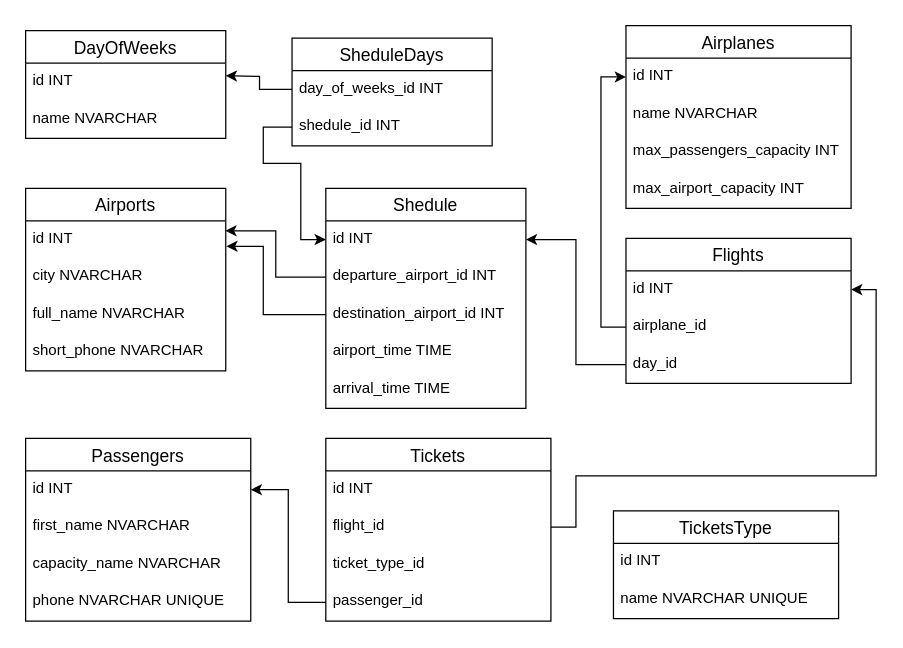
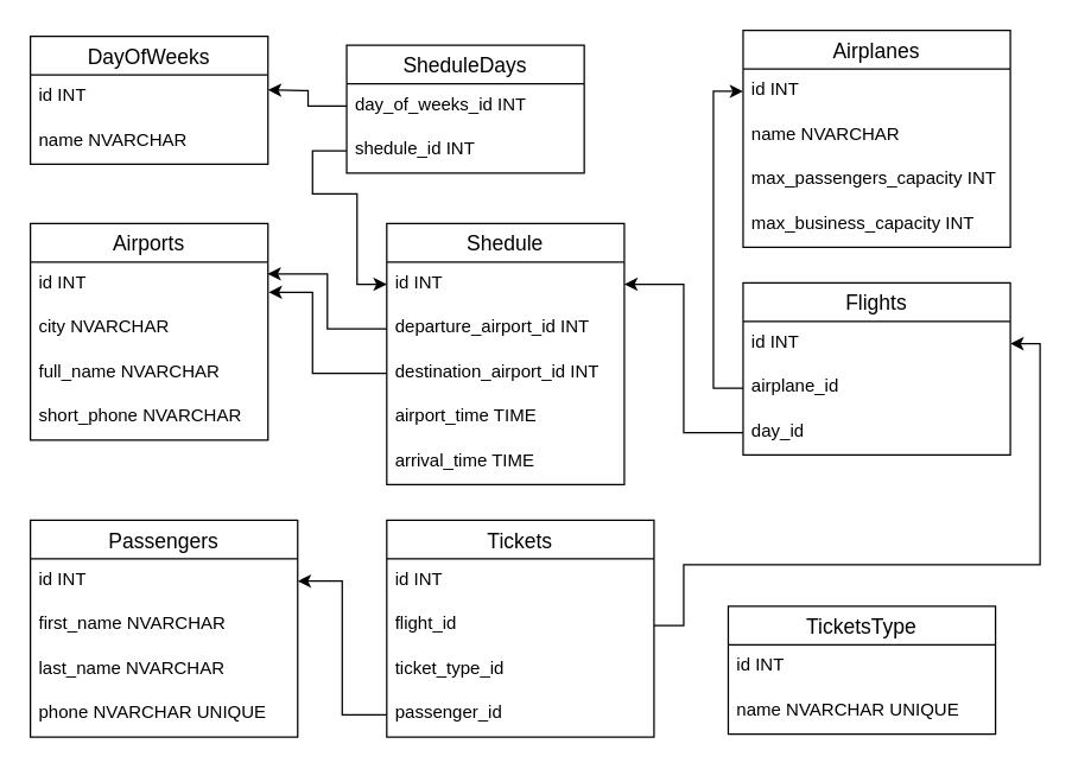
  <mxCell id="0" />
  <mxCell id="1" parent="0" />
  <mxCell id="2" value="Airports" style="swimlane;fontStyle=0;childLayout=stackLayout;horizontal=1;startSize=26;horizontalStack=0;resizeParent=1;resizeParentMax=0;resizeLast=0;collapsible=1;marginBottom=0;align=center;fontSize=14;" vertex="1" parent="1"><mxGeometry x="20" y="150" width="160" height="146" as="geometry" /></mxCell>
  <mxCell id="3" value="id INT" style="text;strokeColor=none;fillColor=none;spacingLeft=4;spacingRight=4;overflow=hidden;rotatable=0;points=[[0,0.5],[1,0.5]];portConstraint=eastwest;fontSize=12;whiteSpace=wrap;html=1;" vertex="1" parent="2"><mxGeometry y="26" width="160" height="30" as="geometry" /></mxCell>
  <mxCell id="4" value="city NVARCHAR" style="text;strokeColor=none;fillColor=none;spacingLeft=4;spacingRight=4;overflow=hidden;rotatable=0;points=[[0,0.5],[1,0.5]];portConstraint=eastwest;fontSize=12;whiteSpace=wrap;html=1;" vertex="1" parent="2"><mxGeometry y="56" width="160" height="30" as="geometry" /></mxCell>
  <mxCell id="5" value="full_name NVARCHAR" style="text;strokeColor=none;fillColor=none;spacingLeft=4;spacingRight=4;overflow=hidden;rotatable=0;points=[[0,0.5],[1,0.5]];portConstraint=eastwest;fontSize=12;whiteSpace=wrap;html=1;" vertex="1" parent="2"><mxGeometry y="86" width="160" height="30" as="geometry" /></mxCell>
  <mxCell id="6" value="short_phone NVARCHAR" style="text;strokeColor=none;fillColor=none;spacingLeft=4;spacingRight=4;overflow=hidden;rotatable=0;points=[[0,0.5],[1,0.5]];portConstraint=eastwest;fontSize=12;whiteSpace=wrap;html=1;" vertex="1" parent="2"><mxGeometry y="116" width="160" height="30" as="geometry" /></mxCell>
  <mxCell id="7" value="Shedule" style="swimlane;fontStyle=0;childLayout=stackLayout;horizontal=1;startSize=26;horizontalStack=0;resizeParent=1;resizeParentMax=0;resizeLast=0;collapsible=1;marginBottom=0;align=center;fontSize=14;" vertex="1" parent="1"><mxGeometry x="260" y="150" width="160" height="176" as="geometry" /></mxCell>
  <mxCell id="8" value="id INT" style="text;strokeColor=none;fillColor=none;spacingLeft=4;spacingRight=4;overflow=hidden;rotatable=0;points=[[0,0.5],[1,0.5]];portConstraint=eastwest;fontSize=12;whiteSpace=wrap;html=1;" vertex="1" parent="7"><mxGeometry y="26" width="160" height="30" as="geometry" /></mxCell>
  <mxCell id="9" value="departure_airport_id INT" style="text;strokeColor=none;fillColor=none;spacingLeft=4;spacingRight=4;overflow=hidden;rotatable=0;points=[[0,0.5],[1,0.5]];portConstraint=eastwest;fontSize=12;whiteSpace=wrap;html=1;" vertex="1" parent="7"><mxGeometry y="56" width="160" height="30" as="geometry" /></mxCell>
  <mxCell id="10" value="destination_airport_id INT" style="text;strokeColor=none;fillColor=none;spacingLeft=4;spacingRight=4;overflow=hidden;rotatable=0;points=[[0,0.5],[1,0.5]];portConstraint=eastwest;fontSize=12;whiteSpace=wrap;html=1;" vertex="1" parent="7"><mxGeometry y="86" width="160" height="30" as="geometry" /></mxCell>
  <mxCell id="11" value="airport_time TIME" style="text;strokeColor=none;fillColor=none;spacingLeft=4;spacingRight=4;overflow=hidden;rotatable=0;points=[[0,0.5],[1,0.5]];portConstraint=eastwest;fontSize=12;whiteSpace=wrap;html=1;" vertex="1" parent="7"><mxGeometry y="116" width="160" height="30" as="geometry" /></mxCell>
  <mxCell id="12" value="arrival_time TIME" style="text;strokeColor=none;fillColor=none;spacingLeft=4;spacingRight=4;overflow=hidden;rotatable=0;points=[[0,0.5],[1,0.5]];portConstraint=eastwest;fontSize=12;whiteSpace=wrap;html=1;" vertex="1" parent="7"><mxGeometry y="146" width="160" height="30" as="geometry" /></mxCell>
  <mxCell id="13" style="edgeStyle=orthogonalEdgeStyle;rounded=0;orthogonalLoop=1;jettySize=auto;html=1;entryX=0.998;entryY=0.267;entryDx=0;entryDy=0;entryPerimeter=0;" edge="1" parent="1" source="9" target="3"><mxGeometry relative="1" as="geometry" /></mxCell>
  <mxCell id="14" style="edgeStyle=orthogonalEdgeStyle;rounded=0;orthogonalLoop=1;jettySize=auto;html=1;entryX=1.003;entryY=0.68;entryDx=0;entryDy=0;entryPerimeter=0;" edge="1" parent="1" source="10" target="3"><mxGeometry relative="1" as="geometry"><Array as="points"><mxPoint x="210" y="251" /><mxPoint x="210" y="196" /></Array></mxGeometry></mxCell>
  <mxCell id="15" value="SheduleDays" style="swimlane;fontStyle=0;childLayout=stackLayout;horizontal=1;startSize=26;horizontalStack=0;resizeParent=1;resizeParentMax=0;resizeLast=0;collapsible=1;marginBottom=0;align=center;fontSize=14;" vertex="1" parent="1"><mxGeometry x="233" y="30" width="160" height="86" as="geometry" /></mxCell>
  <mxCell id="16" value="day_of_weeks_id INT" style="text;strokeColor=none;fillColor=none;spacingLeft=4;spacingRight=4;overflow=hidden;rotatable=0;points=[[0,0.5],[1,0.5]];portConstraint=eastwest;fontSize=12;whiteSpace=wrap;html=1;" vertex="1" parent="15"><mxGeometry y="26" width="160" height="30" as="geometry" /></mxCell>
  <mxCell id="17" value="shedule_id INT" style="text;strokeColor=none;fillColor=none;spacingLeft=4;spacingRight=4;overflow=hidden;rotatable=0;points=[[0,0.5],[1,0.5]];portConstraint=eastwest;fontSize=12;whiteSpace=wrap;html=1;" vertex="1" parent="15"><mxGeometry y="56" width="160" height="30" as="geometry" /></mxCell>
  <mxCell id="18" value="DayOfWeeks" style="swimlane;fontStyle=0;childLayout=stackLayout;horizontal=1;startSize=26;horizontalStack=0;resizeParent=1;resizeParentMax=0;resizeLast=0;collapsible=1;marginBottom=0;align=center;fontSize=14;" vertex="1" parent="1"><mxGeometry x="20" y="24" width="160" height="86" as="geometry" /></mxCell>
  <mxCell id="19" value="id INT" style="text;strokeColor=none;fillColor=none;spacingLeft=4;spacingRight=4;overflow=hidden;rotatable=0;points=[[0,0.5],[1,0.5]];portConstraint=eastwest;fontSize=12;whiteSpace=wrap;html=1;" vertex="1" parent="18"><mxGeometry y="26" width="160" height="30" as="geometry" /></mxCell>
  <mxCell id="20" value="name NVARCHAR" style="text;strokeColor=none;fillColor=none;spacingLeft=4;spacingRight=4;overflow=hidden;rotatable=0;points=[[0,0.5],[1,0.5]];portConstraint=eastwest;fontSize=12;whiteSpace=wrap;html=1;" vertex="1" parent="18"><mxGeometry y="56" width="160" height="30" as="geometry" /></mxCell>
  <mxCell id="21" style="edgeStyle=orthogonalEdgeStyle;rounded=0;orthogonalLoop=1;jettySize=auto;html=1;" edge="1" parent="1" source="16"><mxGeometry relative="1" as="geometry"><mxPoint x="180" y="60" as="targetPoint" /></mxGeometry></mxCell>
  <mxCell id="22" style="edgeStyle=orthogonalEdgeStyle;rounded=0;orthogonalLoop=1;jettySize=auto;html=1;entryX=0;entryY=0.5;entryDx=0;entryDy=0;" edge="1" parent="1" source="17" target="8"><mxGeometry relative="1" as="geometry"><Array as="points"><mxPoint x="210" y="101" /><mxPoint x="210" y="130" /><mxPoint x="240" y="130" /><mxPoint x="240" y="191" /></Array></mxGeometry></mxCell>
  <mxCell id="23" value="Airplanes" style="swimlane;fontStyle=0;childLayout=stackLayout;horizontal=1;startSize=26;horizontalStack=0;resizeParent=1;resizeParentMax=0;resizeLast=0;collapsible=1;marginBottom=0;align=center;fontSize=14;" vertex="1" parent="1"><mxGeometry x="500" y="20" width="180" height="146" as="geometry" /></mxCell>
  <mxCell id="24" value="id INT" style="text;strokeColor=none;fillColor=none;spacingLeft=4;spacingRight=4;overflow=hidden;rotatable=0;points=[[0,0.5],[1,0.5]];portConstraint=eastwest;fontSize=12;whiteSpace=wrap;html=1;" vertex="1" parent="23"><mxGeometry y="26" width="180" height="30" as="geometry" /></mxCell>
  <mxCell id="25" value="name NVARCHAR" style="text;strokeColor=none;fillColor=none;spacingLeft=4;spacingRight=4;overflow=hidden;rotatable=0;points=[[0,0.5],[1,0.5]];portConstraint=eastwest;fontSize=12;whiteSpace=wrap;html=1;" vertex="1" parent="23"><mxGeometry y="56" width="180" height="30" as="geometry" /></mxCell>
  <mxCell id="26" value="max_passengers_capacity INT" style="text;strokeColor=none;fillColor=none;spacingLeft=4;spacingRight=4;overflow=hidden;rotatable=0;points=[[0,0.5],[1,0.5]];portConstraint=eastwest;fontSize=12;whiteSpace=wrap;html=1;" vertex="1" parent="23"><mxGeometry y="86" width="180" height="30" as="geometry" /></mxCell>
- <mxCell id="27" value="max_airport_capacity INT" style="text;strokeColor=none;fillColor=none;spacingLeft=4;spacingRight=4;overflow=hidden;rotatable=0;points=[[0,0.5],[1,0.5]];portConstraint=eastwest;fontSize=12;whiteSpace=wrap;html=1;" vertex="1" parent="23"><mxGeometry y="116" width="180" height="30" as="geometry" /></mxCell>
+ <mxCell id="27" value="max_business_capacity INT" style="text;strokeColor=none;fillColor=none;spacingLeft=4;spacingRight=4;overflow=hidden;rotatable=0;points=[[0,0.5],[1,0.5]];portConstraint=eastwest;fontSize=12;whiteSpace=wrap;html=1;" vertex="1" parent="23"><mxGeometry y="116" width="180" height="30" as="geometry" /></mxCell>
  <mxCell id="28" value="Flights" style="swimlane;fontStyle=0;childLayout=stackLayout;horizontal=1;startSize=26;horizontalStack=0;resizeParent=1;resizeParentMax=0;resizeLast=0;collapsible=1;marginBottom=0;align=center;fontSize=14;" vertex="1" parent="1"><mxGeometry x="500" y="190" width="180" height="116" as="geometry" /></mxCell>
  <mxCell id="29" value="id INT" style="text;strokeColor=none;fillColor=none;spacingLeft=4;spacingRight=4;overflow=hidden;rotatable=0;points=[[0,0.5],[1,0.5]];portConstraint=eastwest;fontSize=12;whiteSpace=wrap;html=1;" vertex="1" parent="28"><mxGeometry y="26" width="180" height="30" as="geometry" /></mxCell>
  <mxCell id="30" value="airplane_id" style="text;strokeColor=none;fillColor=none;spacingLeft=4;spacingRight=4;overflow=hidden;rotatable=0;points=[[0,0.5],[1,0.5]];portConstraint=eastwest;fontSize=12;whiteSpace=wrap;html=1;" vertex="1" parent="28"><mxGeometry y="56" width="180" height="30" as="geometry" /></mxCell>
  <mxCell id="31" value="day_id" style="text;strokeColor=none;fillColor=none;spacingLeft=4;spacingRight=4;overflow=hidden;rotatable=0;points=[[0,0.5],[1,0.5]];portConstraint=eastwest;fontSize=12;whiteSpace=wrap;html=1;" vertex="1" parent="28"><mxGeometry y="86" width="180" height="30" as="geometry" /></mxCell>
  <mxCell id="32" value="Tickets" style="swimlane;fontStyle=0;childLayout=stackLayout;horizontal=1;startSize=26;horizontalStack=0;resizeParent=1;resizeParentMax=0;resizeLast=0;collapsible=1;marginBottom=0;align=center;fontSize=14;" vertex="1" parent="1"><mxGeometry x="260" y="350" width="180" height="146" as="geometry" /></mxCell>
  <mxCell id="33" value="id INT" style="text;strokeColor=none;fillColor=none;spacingLeft=4;spacingRight=4;overflow=hidden;rotatable=0;points=[[0,0.5],[1,0.5]];portConstraint=eastwest;fontSize=12;whiteSpace=wrap;html=1;" vertex="1" parent="32"><mxGeometry y="26" width="180" height="30" as="geometry" /></mxCell>
  <mxCell id="34" value="flight_id" style="text;strokeColor=none;fillColor=none;spacingLeft=4;spacingRight=4;overflow=hidden;rotatable=0;points=[[0,0.5],[1,0.5]];portConstraint=eastwest;fontSize=12;whiteSpace=wrap;html=1;" vertex="1" parent="32"><mxGeometry y="56" width="180" height="30" as="geometry" /></mxCell>
  <mxCell id="35" value="ticket_type_id" style="text;strokeColor=none;fillColor=none;spacingLeft=4;spacingRight=4;overflow=hidden;rotatable=0;points=[[0,0.5],[1,0.5]];portConstraint=eastwest;fontSize=12;whiteSpace=wrap;html=1;" vertex="1" parent="32"><mxGeometry y="86" width="180" height="30" as="geometry" /></mxCell>
  <mxCell id="36" value="passenger_id" style="text;strokeColor=none;fillColor=none;spacingLeft=4;spacingRight=4;overflow=hidden;rotatable=0;points=[[0,0.5],[1,0.5]];portConstraint=eastwest;fontSize=12;whiteSpace=wrap;html=1;" vertex="1" parent="32"><mxGeometry y="116" width="180" height="30" as="geometry" /></mxCell>
  <mxCell id="37" value="Passengers" style="swimlane;fontStyle=0;childLayout=stackLayout;horizontal=1;startSize=26;horizontalStack=0;resizeParent=1;resizeParentMax=0;resizeLast=0;collapsible=1;marginBottom=0;align=center;fontSize=14;" vertex="1" parent="1"><mxGeometry x="20" y="350" width="180" height="146" as="geometry" /></mxCell>
  <mxCell id="38" value="id INT" style="text;strokeColor=none;fillColor=none;spacingLeft=4;spacingRight=4;overflow=hidden;rotatable=0;points=[[0,0.5],[1,0.5]];portConstraint=eastwest;fontSize=12;whiteSpace=wrap;html=1;" vertex="1" parent="37"><mxGeometry y="26" width="180" height="30" as="geometry" /></mxCell>
  <mxCell id="39" value="first_name NVARCHAR" style="text;strokeColor=none;fillColor=none;spacingLeft=4;spacingRight=4;overflow=hidden;rotatable=0;points=[[0,0.5],[1,0.5]];portConstraint=eastwest;fontSize=12;whiteSpace=wrap;html=1;" vertex="1" parent="37"><mxGeometry y="56" width="180" height="30" as="geometry" /></mxCell>
- <mxCell id="40" value="capacity_name NVARCHAR" style="text;strokeColor=none;fillColor=none;spacingLeft=4;spacingRight=4;overflow=hidden;rotatable=0;points=[[0,0.5],[1,0.5]];portConstraint=eastwest;fontSize=12;whiteSpace=wrap;html=1;" vertex="1" parent="37"><mxGeometry y="86" width="180" height="30" as="geometry" /></mxCell>
+ <mxCell id="40" value="last_name NVARCHAR" style="text;strokeColor=none;fillColor=none;spacingLeft=4;spacingRight=4;overflow=hidden;rotatable=0;points=[[0,0.5],[1,0.5]];portConstraint=eastwest;fontSize=12;whiteSpace=wrap;html=1;" vertex="1" parent="37"><mxGeometry y="86" width="180" height="30" as="geometry" /></mxCell>
  <mxCell id="41" value="phone NVARCHAR UNIQUE" style="text;strokeColor=none;fillColor=none;spacingLeft=4;spacingRight=4;overflow=hidden;rotatable=0;points=[[0,0.5],[1,0.5]];portConstraint=eastwest;fontSize=12;whiteSpace=wrap;html=1;" vertex="1" parent="37"><mxGeometry y="116" width="180" height="30" as="geometry" /></mxCell>
  <mxCell id="42" value="TicketsType" style="swimlane;fontStyle=0;childLayout=stackLayout;horizontal=1;startSize=26;horizontalStack=0;resizeParent=1;resizeParentMax=0;resizeLast=0;collapsible=1;marginBottom=0;align=center;fontSize=14;" vertex="1" parent="1"><mxGeometry x="490" y="408" width="180" height="86" as="geometry" /></mxCell>
  <mxCell id="43" value="id INT" style="text;strokeColor=none;fillColor=none;spacingLeft=4;spacingRight=4;overflow=hidden;rotatable=0;points=[[0,0.5],[1,0.5]];portConstraint=eastwest;fontSize=12;whiteSpace=wrap;html=1;" vertex="1" parent="42"><mxGeometry y="26" width="180" height="30" as="geometry" /></mxCell>
  <mxCell id="44" value="name NVARCHAR UNIQUE" style="text;strokeColor=none;fillColor=none;spacingLeft=4;spacingRight=4;overflow=hidden;rotatable=0;points=[[0,0.5],[1,0.5]];portConstraint=eastwest;fontSize=12;whiteSpace=wrap;html=1;" vertex="1" parent="42"><mxGeometry y="56" width="180" height="30" as="geometry" /></mxCell>
  <mxCell id="45" style="edgeStyle=orthogonalEdgeStyle;rounded=0;orthogonalLoop=1;jettySize=auto;html=1;entryX=1;entryY=0.5;entryDx=0;entryDy=0;" edge="1" parent="1" source="31" target="8"><mxGeometry relative="1" as="geometry" /></mxCell>
  <mxCell id="46" style="edgeStyle=orthogonalEdgeStyle;rounded=0;orthogonalLoop=1;jettySize=auto;html=1;entryX=0;entryY=0.5;entryDx=0;entryDy=0;" edge="1" parent="1" source="30" target="24"><mxGeometry relative="1" as="geometry" /></mxCell>
  <mxCell id="47" style="edgeStyle=orthogonalEdgeStyle;rounded=0;orthogonalLoop=1;jettySize=auto;html=1;entryX=1;entryY=0.5;entryDx=0;entryDy=0;" edge="1" parent="1" source="34" target="29"><mxGeometry relative="1" as="geometry"><Array as="points"><mxPoint x="460" y="421" /><mxPoint x="460" y="380" /><mxPoint x="700" y="380" /><mxPoint x="700" y="231" /></Array></mxGeometry></mxCell>
  <mxCell id="48" style="edgeStyle=orthogonalEdgeStyle;rounded=0;orthogonalLoop=1;jettySize=auto;html=1;entryX=1;entryY=0.5;entryDx=0;entryDy=0;" edge="1" parent="1" source="36" target="38"><mxGeometry relative="1" as="geometry" /></mxCell>
